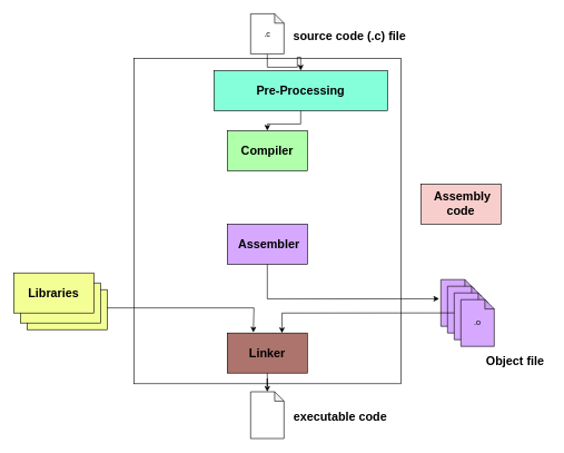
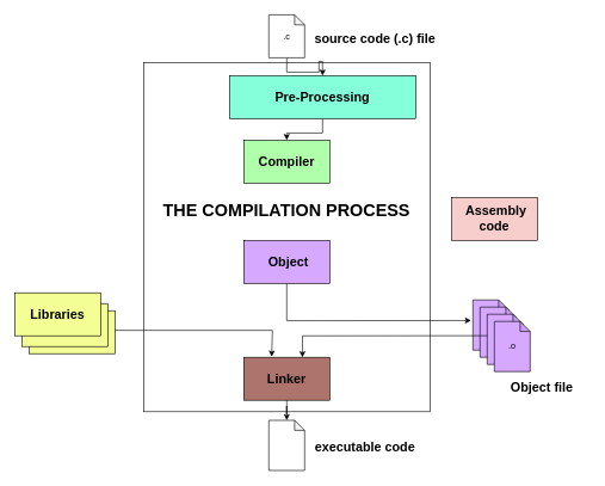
  <mxCell id="0" />
  <mxCell id="1" parent="0" />
  <mxCell id="2" value="" style="rounded=0;whiteSpace=wrap;html=1;" vertex="1" parent="1"><mxGeometry x="200" y="87" width="400" height="487" as="geometry" /></mxCell>
  <mxCell id="3" value="" style="edgeStyle=orthogonalEdgeStyle;rounded=0;orthogonalLoop=1;jettySize=auto;html=1;" edge="1" parent="1" source="4" target="5"><mxGeometry relative="1" as="geometry" /></mxCell>
  <mxCell id="4" value="&lt;font style=&quot;font-size: 18px;&quot;&gt;&lt;b&gt;Pre-Processing&lt;/b&gt;&lt;/font&gt;" style="rounded=0;whiteSpace=wrap;html=1;fillColor=#85FFDA;" vertex="1" parent="1"><mxGeometry x="320" y="105" width="260" height="60" as="geometry" /></mxCell>
  <mxCell id="5" value="&lt;font style=&quot;font-size: 18px;&quot;&gt;&lt;b&gt;Compiler&lt;/b&gt;&lt;/font&gt;" style="rounded=0;whiteSpace=wrap;html=1;fillColor=#B0FFAB;" vertex="1" parent="1"><mxGeometry x="340" y="195" width="120" height="60" as="geometry" /></mxCell>
  <mxCell id="6" value="&lt;font style=&quot;font-size: 18px;&quot;&gt;&lt;b&gt;&amp;nbsp;Assembly code&lt;/b&gt;&lt;/font&gt;" style="rounded=0;whiteSpace=wrap;html=1;fillColor=#f8cecc;" vertex="1" parent="1"><mxGeometry x="630" y="275" width="120" height="60" as="geometry" /></mxCell>
- <mxCell id="7" value="&lt;font style=&quot;font-size: 18px;&quot;&gt;&lt;b&gt;&amp;nbsp;Assembler&lt;/b&gt;&lt;/font&gt;" style="rounded=0;whiteSpace=wrap;html=1;fillColor=#D6A8FF;" vertex="1" parent="1"><mxGeometry x="340" y="335" width="120" height="60" as="geometry" /></mxCell>
+ <mxCell id="7" value="&lt;font style=&quot;font-size: 18px;&quot;&gt;&lt;b&gt;&amp;nbsp;Object&lt;/b&gt;&lt;/font&gt;" style="rounded=0;whiteSpace=wrap;html=1;fillColor=#D6A8FF;" vertex="1" parent="1"><mxGeometry x="340" y="335" width="120" height="60" as="geometry" /></mxCell>
  <mxCell id="8" value="" style="edgeStyle=orthogonalEdgeStyle;rounded=0;orthogonalLoop=1;jettySize=auto;html=1;" edge="1" parent="1" source="9" target="4"><mxGeometry relative="1" as="geometry" /></mxCell>
  <mxCell id="9" value=".c" style="shape=note;whiteSpace=wrap;html=1;backgroundOutline=1;darkOpacity=0.05;size=14;" vertex="1" parent="1"><mxGeometry x="375" y="20" width="50" height="60" as="geometry" /></mxCell>
  <mxCell id="10" value=".o" style="shape=note;whiteSpace=wrap;html=1;backgroundOutline=1;darkOpacity=0.05;size=14;fillColor=#D6A8FF;" vertex="1" parent="1"><mxGeometry x="660" y="418" width="50" height="70" as="geometry" /></mxCell>
  <mxCell id="11" value="" style="endArrow=classic;html=1;rounded=0;exitX=0.5;exitY=1;exitDx=0;exitDy=0;entryX=-0.05;entryY=0.41;entryDx=0;entryDy=0;entryPerimeter=0;" edge="1" parent="1" source="7" target="10"><mxGeometry width="50" height="50" relative="1" as="geometry"><mxPoint x="450" y="358" as="sourcePoint" /><mxPoint x="500" y="308" as="targetPoint" /><Array as="points"><mxPoint x="400" y="447" /></Array></mxGeometry></mxCell>
  <mxCell id="12" value=".o" style="shape=note;whiteSpace=wrap;html=1;backgroundOutline=1;darkOpacity=0.05;size=14;fillColor=#D6A8FF;" vertex="1" parent="1"><mxGeometry x="670" y="428" width="50" height="70" as="geometry" /></mxCell>
  <mxCell id="13" value=".o" style="shape=note;whiteSpace=wrap;html=1;backgroundOutline=1;darkOpacity=0.05;size=14;fillColor=#D6A8FF;" vertex="1" parent="1"><mxGeometry x="680" y="438" width="50" height="70" as="geometry" /></mxCell>
  <mxCell id="14" value=".o" style="shape=note;whiteSpace=wrap;html=1;backgroundOutline=1;darkOpacity=0.05;size=14;fillColor=#D6A8FF;" vertex="1" parent="1"><mxGeometry x="690" y="448" width="50" height="70" as="geometry" /></mxCell>
  <mxCell id="15" value="" style="edgeStyle=orthogonalEdgeStyle;rounded=0;orthogonalLoop=1;jettySize=auto;html=1;" edge="1" parent="1" source="16" target="22"><mxGeometry relative="1" as="geometry" /></mxCell>
  <mxCell id="16" value="&lt;font style=&quot;font-size: 18px;&quot;&gt;&lt;b&gt;Linker&lt;/b&gt;&lt;/font&gt;" style="rounded=0;whiteSpace=wrap;html=1;fillColor=#AC746C;" vertex="1" parent="1"><mxGeometry x="340" y="498" width="120" height="60" as="geometry" /></mxCell>
  <mxCell id="17" value="" style="endArrow=classic;html=1;rounded=0;entryX=0.5;entryY=0;entryDx=0;entryDy=0;exitX=-0.039;exitY=0.711;exitDx=0;exitDy=0;exitPerimeter=0;" edge="1" parent="1"><mxGeometry width="50" height="50" relative="1" as="geometry"><mxPoint x="680" y="467.89" as="sourcePoint" /><mxPoint x="421.95" y="498.12" as="targetPoint" /><Array as="points"><mxPoint x="421.95" y="468.12" /><mxPoint x="421.95" y="488.12" /></Array></mxGeometry></mxCell>
  <mxCell id="18" value="Libraries" style="rounded=0;whiteSpace=wrap;html=1;fillColor=#F3FF95;" vertex="1" parent="1"><mxGeometry x="40" y="433" width="120" height="60" as="geometry" /></mxCell>
  <mxCell id="19" value="Libraries" style="rounded=0;whiteSpace=wrap;html=1;fillColor=#F3FF95;" vertex="1" parent="1"><mxGeometry x="30" y="423" width="120" height="60" as="geometry" /></mxCell>
  <mxCell id="20" value="&lt;font style=&quot;font-size: 18px;&quot;&gt;&lt;b&gt;Libraries&lt;/b&gt;&lt;/font&gt;" style="rounded=0;whiteSpace=wrap;html=1;fillColor=#F3FF95;" vertex="1" parent="1"><mxGeometry x="20" y="408" width="120" height="60" as="geometry" /></mxCell>
  <mxCell id="21" value="" style="endArrow=classic;html=1;rounded=0;entryX=0.325;entryY=-0.013;entryDx=0;entryDy=0;entryPerimeter=0;exitX=1;exitY=0.5;exitDx=0;exitDy=0;" edge="1" parent="1" target="16"><mxGeometry width="50" height="50" relative="1" as="geometry"><mxPoint x="160" y="460.42" as="sourcePoint" /><mxPoint x="381.4" y="498" as="targetPoint" /><Array as="points"><mxPoint x="380" y="460.42" /></Array></mxGeometry></mxCell>
  <mxCell id="22" value="" style="shape=note;whiteSpace=wrap;html=1;backgroundOutline=1;darkOpacity=0.05;size=14;" vertex="1" parent="1"><mxGeometry x="375" y="586" width="50" height="70" as="geometry" /></mxCell>
  <mxCell id="23" value="&lt;b&gt;&lt;font style=&quot;font-size: 18px;&quot;&gt;executable code&lt;/font&gt;&lt;/b&gt;" style="text;html=1;align=center;verticalAlign=middle;resizable=0;points=[];autosize=1;strokeColor=none;fillColor=none;" vertex="1" parent="1"><mxGeometry x="434" y="604" width="150" height="40" as="geometry" /></mxCell>
- <mxCell id="24" value="&lt;b&gt;&lt;font style=&quot;font-size: 18px;&quot;&gt;Object file&lt;/font&gt;&lt;/b&gt;" style="text;html=1;align=center;verticalAlign=middle;resizable=0;points=[];autosize=1;strokeColor=none;fillColor=none;" vertex="1" parent="1"><mxGeometry x="718" y="524" width="105" height="34" as="geometry" /></mxCell>
+ <mxCell id="24" value="&lt;b&gt;&lt;font style=&quot;font-size: 18px;&quot;&gt;Object file&lt;/font&gt;&lt;/b&gt;" style="text;html=1;align=center;verticalAlign=middle;resizable=0;points=[];autosize=1;strokeColor=none;fillColor=none;" vertex="1" parent="1"><mxGeometry x="703" y="524" width="105" height="34" as="geometry" /></mxCell>
  <mxCell id="25" value="&lt;b&gt;&lt;font style=&quot;font-size: 18px;&quot;&gt;source code (.c) file&lt;/font&gt;&lt;/b&gt;" style="text;html=1;align=center;verticalAlign=middle;resizable=0;points=[];autosize=1;strokeColor=none;fillColor=none;" vertex="1" parent="1"><mxGeometry x="429" y="37" width="187" height="34" as="geometry" /></mxCell>
+ <mxCell id="26" value="&lt;font style=&quot;font-size: 24px;&quot;&gt;&lt;b&gt;THE COMPILATION PROCESS&lt;/b&gt;&lt;/font&gt;" style="text;html=1;align=center;verticalAlign=middle;whiteSpace=wrap;rounded=0;" vertex="1" parent="1"><mxGeometry x="200" y="278" width="400" height="30" as="geometry" /></mxCell>
